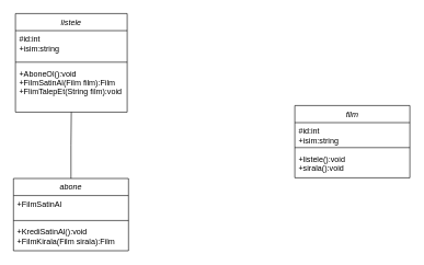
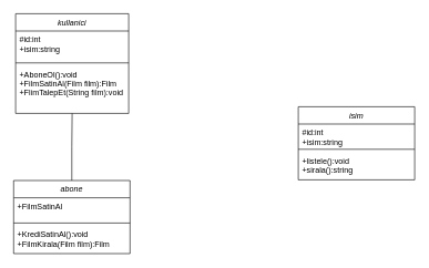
  <mxCell id="0" />
  <mxCell id="1" parent="0" />
- <mxCell id="2" value="listele" style="swimlane;fontStyle=2;align=center;verticalAlign=top;childLayout=stackLayout;horizontal=1;startSize=26;horizontalStack=0;resizeParent=1;resizeLast=0;collapsible=1;marginBottom=0;rounded=0;shadow=0;strokeWidth=1;" parent="1" vertex="1"><mxGeometry x="23" y="20" width="170" height="150" as="geometry"><mxRectangle x="230" y="140" width="160" height="26" as="alternateBounds" /></mxGeometry></mxCell>
+ <mxCell id="2" value="kullanici" style="swimlane;fontStyle=2;align=center;verticalAlign=top;childLayout=stackLayout;horizontal=1;startSize=26;horizontalStack=0;resizeParent=1;resizeLast=0;collapsible=1;marginBottom=0;rounded=0;shadow=0;strokeWidth=1;" parent="1" vertex="1"><mxGeometry x="23" y="20" width="170" height="150" as="geometry"><mxRectangle x="230" y="140" width="160" height="26" as="alternateBounds" /></mxGeometry></mxCell>
  <mxCell id="3" value="#id:int&#10;+isim:string&#10;" style="text;align=left;verticalAlign=top;spacingLeft=4;spacingRight=4;overflow=hidden;rotatable=0;points=[[0,0.5],[1,0.5]];portConstraint=eastwest;" parent="2" vertex="1"><mxGeometry y="26" width="170" height="44" as="geometry" /></mxCell>
  <mxCell id="4" value="" style="line;html=1;strokeWidth=1;align=left;verticalAlign=middle;spacingTop=-1;spacingLeft=3;spacingRight=3;rotatable=0;labelPosition=right;points=[];portConstraint=eastwest;" parent="2" vertex="1"><mxGeometry y="70" width="170" height="8" as="geometry" /></mxCell>
  <mxCell id="5" value="+AboneOl():void&#10;+FilmSatinAl(Film film):Film&#10;+FlimTalepEt(String film):void&#10;" style="text;align=left;verticalAlign=top;spacingLeft=4;spacingRight=4;overflow=hidden;rotatable=0;points=[[0,0.5],[1,0.5]];portConstraint=eastwest;" parent="2" vertex="1"><mxGeometry y="78" width="170" height="62" as="geometry" /></mxCell>
  <mxCell id="6" style="edgeStyle=orthogonalEdgeStyle;rounded=0;orthogonalLoop=1;jettySize=auto;html=1;exitX=0.5;exitY=0;exitDx=0;exitDy=0;entryX=0.5;entryY=1;entryDx=0;entryDy=0;endArrow=none;" edge="1" parent="1" source="7" target="2"><mxGeometry relative="1" as="geometry" /></mxCell>
  <mxCell id="7" value="abone" style="swimlane;fontStyle=2;align=center;verticalAlign=top;childLayout=stackLayout;horizontal=1;startSize=26;horizontalStack=0;resizeParent=1;resizeLast=0;collapsible=1;marginBottom=0;rounded=0;shadow=0;strokeWidth=1;" vertex="1" parent="1"><mxGeometry x="20" y="271" width="175" height="110" as="geometry"><mxRectangle x="230" y="140" width="160" height="26" as="alternateBounds" /></mxGeometry></mxCell>
  <mxCell id="8" value="+FilmSatinAl" style="text;align=left;verticalAlign=top;spacingLeft=4;spacingRight=4;overflow=hidden;rotatable=0;points=[[0,0.5],[1,0.5]];portConstraint=eastwest;" vertex="1" parent="7"><mxGeometry y="26" width="175" height="34" as="geometry" /></mxCell>
  <mxCell id="9" value="" style="line;html=1;strokeWidth=1;align=left;verticalAlign=middle;spacingTop=-1;spacingLeft=3;spacingRight=3;rotatable=0;labelPosition=right;points=[];portConstraint=eastwest;" vertex="1" parent="7"><mxGeometry y="60" width="175" height="8" as="geometry" /></mxCell>
- <mxCell id="10" value="+KrediSatinAl():void&#10;+FilmKirala(Film sirala):Film" style="text;align=left;verticalAlign=top;spacingLeft=4;spacingRight=4;overflow=hidden;rotatable=0;points=[[0,0.5],[1,0.5]];portConstraint=eastwest;" vertex="1" parent="7"><mxGeometry y="68" width="175" height="42" as="geometry" /></mxCell>
- <mxCell id="11" value="film" style="swimlane;fontStyle=2;align=center;verticalAlign=top;childLayout=stackLayout;horizontal=1;startSize=26;horizontalStack=0;resizeParent=1;resizeLast=0;collapsible=1;marginBottom=0;rounded=0;shadow=0;strokeWidth=1;" vertex="1" parent="1"><mxGeometry x="448" y="160" width="175" height="110" as="geometry"><mxRectangle x="230" y="140" width="160" height="26" as="alternateBounds" /></mxGeometry></mxCell>
+ <mxCell id="10" value="+KrediSatinAl():void&#10;+FilmKirala(Film film):Film" style="text;align=left;verticalAlign=top;spacingLeft=4;spacingRight=4;overflow=hidden;rotatable=0;points=[[0,0.5],[1,0.5]];portConstraint=eastwest;" vertex="1" parent="7"><mxGeometry y="68" width="175" height="42" as="geometry" /></mxCell>
+ <mxCell id="11" value="isim" style="swimlane;fontStyle=2;align=center;verticalAlign=top;childLayout=stackLayout;horizontal=1;startSize=26;horizontalStack=0;resizeParent=1;resizeLast=0;collapsible=1;marginBottom=0;rounded=0;shadow=0;strokeWidth=1;" vertex="1" parent="1"><mxGeometry x="448" y="160" width="175" height="110" as="geometry"><mxRectangle x="230" y="140" width="160" height="26" as="alternateBounds" /></mxGeometry></mxCell>
  <mxCell id="12" value="#id:int&#10;+isim:string&#10;" style="text;align=left;verticalAlign=top;spacingLeft=4;spacingRight=4;overflow=hidden;rotatable=0;points=[[0,0.5],[1,0.5]];portConstraint=eastwest;" vertex="1" parent="11"><mxGeometry y="26" width="175" height="34" as="geometry" /></mxCell>
  <mxCell id="13" value="" style="line;html=1;strokeWidth=1;align=left;verticalAlign=middle;spacingTop=-1;spacingLeft=3;spacingRight=3;rotatable=0;labelPosition=right;points=[];portConstraint=eastwest;" vertex="1" parent="11"><mxGeometry y="60" width="175" height="8" as="geometry" /></mxCell>
- <mxCell id="14" value="+listele():void&#10;+sirala():void" style="text;align=left;verticalAlign=top;spacingLeft=4;spacingRight=4;overflow=hidden;rotatable=0;points=[[0,0.5],[1,0.5]];portConstraint=eastwest;" vertex="1" parent="11"><mxGeometry y="68" width="175" height="42" as="geometry" /></mxCell>
+ <mxCell id="14" value="+listele():void&#10;+sirala():string" style="text;align=left;verticalAlign=top;spacingLeft=4;spacingRight=4;overflow=hidden;rotatable=0;points=[[0,0.5],[1,0.5]];portConstraint=eastwest;" vertex="1" parent="11"><mxGeometry y="68" width="175" height="42" as="geometry" /></mxCell>
